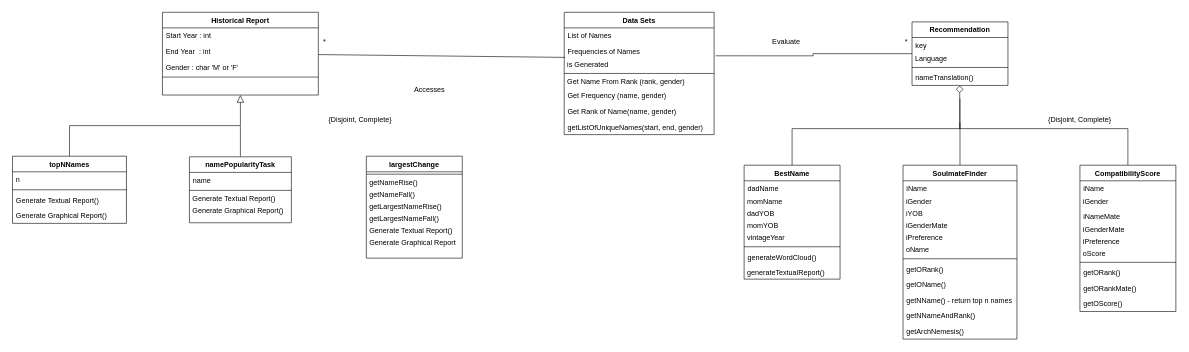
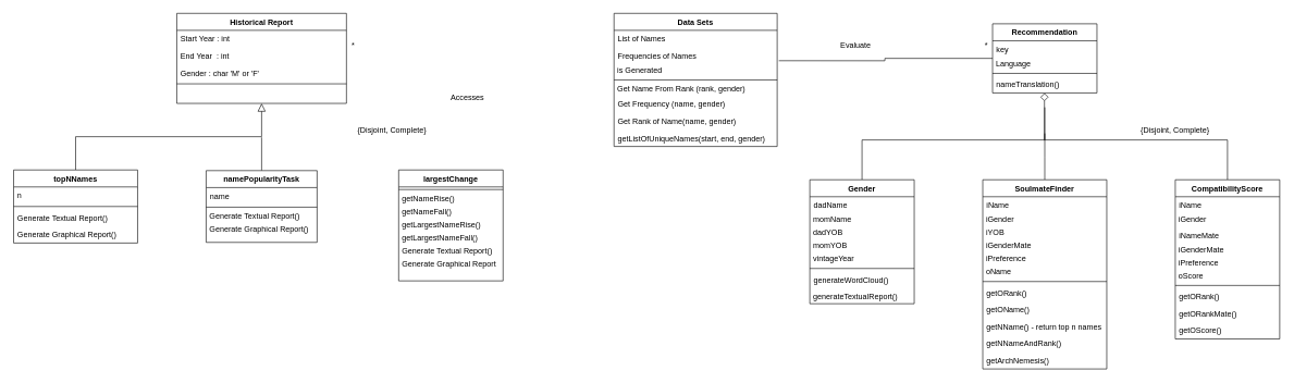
  <mxCell id="0" />
  <mxCell id="1" parent="0" />
  <mxCell id="2" value="" style="endArrow=block;endSize=10;endFill=0;shadow=0;strokeWidth=1;rounded=0;edgeStyle=elbowEdgeStyle;elbow=vertical;" parent="1" source="9" target="4" edge="1"><mxGeometry width="160" relative="1" as="geometry"><mxPoint x="330" y="103" as="sourcePoint" /><mxPoint x="330" y="103" as="targetPoint" /></mxGeometry></mxCell>
- <mxCell id="3" style="edgeStyle=none;rounded=0;orthogonalLoop=1;jettySize=auto;html=1;endArrow=none;endFill=0;strokeColor=#000000;entryX=0.006;entryY=-0.139;entryDx=0;entryDy=0;entryPerimeter=0;" parent="1" source="4" target="79" edge="1"><mxGeometry relative="1" as="geometry"><mxPoint x="850" y="89" as="targetPoint" /></mxGeometry></mxCell>
  <mxCell id="4" value="Historical Report" style="swimlane;fontStyle=1;align=center;verticalAlign=top;childLayout=stackLayout;horizontal=1;startSize=26;horizontalStack=0;resizeParent=1;resizeLast=0;collapsible=1;marginBottom=0;rounded=0;shadow=0;strokeWidth=1;" parent="1" vertex="1"><mxGeometry x="270" y="20" width="260" height="138" as="geometry"><mxRectangle x="230" y="140" width="160" height="26" as="alternateBounds" /></mxGeometry></mxCell>
  <mxCell id="5" value="Start Year : int" style="text;align=left;verticalAlign=top;spacingLeft=4;spacingRight=4;overflow=hidden;rotatable=0;points=[[0,0.5],[1,0.5]];portConstraint=eastwest;fontStyle=0" parent="4" vertex="1"><mxGeometry y="26" width="260" height="26" as="geometry" /></mxCell>
  <mxCell id="6" value="End Year  : int" style="text;align=left;verticalAlign=top;spacingLeft=4;spacingRight=4;overflow=hidden;rotatable=0;points=[[0,0.5],[1,0.5]];portConstraint=eastwest;rounded=0;shadow=0;html=0;" parent="4" vertex="1"><mxGeometry y="52" width="260" height="26" as="geometry" /></mxCell>
  <mxCell id="7" value="Gender : char 'M' or 'F'" style="text;align=left;verticalAlign=top;spacingLeft=4;spacingRight=4;overflow=hidden;rotatable=0;points=[[0,0.5],[1,0.5]];portConstraint=eastwest;rounded=0;shadow=0;html=0;" parent="4" vertex="1"><mxGeometry y="78" width="260" height="26" as="geometry" /></mxCell>
  <mxCell id="8" value="" style="line;html=1;strokeWidth=1;align=left;verticalAlign=middle;spacingTop=-1;spacingLeft=3;spacingRight=3;rotatable=0;labelPosition=right;points=[];portConstraint=eastwest;" parent="4" vertex="1"><mxGeometry y="104" width="260" height="8" as="geometry" /></mxCell>
  <mxCell id="9" value="topNNames" style="swimlane;fontStyle=1;align=center;verticalAlign=top;childLayout=stackLayout;horizontal=1;startSize=26;horizontalStack=0;resizeParent=1;resizeLast=0;collapsible=1;marginBottom=0;rounded=0;shadow=0;strokeWidth=1;" parent="1" vertex="1"><mxGeometry x="20" y="260" width="190" height="112" as="geometry"><mxRectangle x="130" y="380" width="160" height="26" as="alternateBounds" /></mxGeometry></mxCell>
  <mxCell id="10" value="n" style="text;align=left;verticalAlign=top;spacingLeft=4;spacingRight=4;overflow=hidden;rotatable=0;points=[[0,0.5],[1,0.5]];portConstraint=eastwest;" parent="9" vertex="1"><mxGeometry y="26" width="190" height="26" as="geometry" /></mxCell>
  <mxCell id="11" value="" style="line;html=1;strokeWidth=1;align=left;verticalAlign=middle;spacingTop=-1;spacingLeft=3;spacingRight=3;rotatable=0;labelPosition=right;points=[];portConstraint=eastwest;" parent="9" vertex="1"><mxGeometry y="52" width="190" height="8" as="geometry" /></mxCell>
  <mxCell id="12" value="Generate Textual Report()" style="text;align=left;verticalAlign=top;spacingLeft=4;spacingRight=4;overflow=hidden;rotatable=0;points=[[0,0.5],[1,0.5]];portConstraint=eastwest;fontStyle=0" parent="9" vertex="1"><mxGeometry y="60" width="190" height="26" as="geometry" /></mxCell>
  <mxCell id="13" value="Generate Graphical Report()" style="text;align=left;verticalAlign=top;spacingLeft=4;spacingRight=4;overflow=hidden;rotatable=0;points=[[0,0.5],[1,0.5]];portConstraint=eastwest;" parent="9" vertex="1"><mxGeometry y="86" width="190" height="26" as="geometry" /></mxCell>
  <mxCell id="14" value="largestChange" style="swimlane;fontStyle=1;align=center;verticalAlign=top;childLayout=stackLayout;horizontal=1;startSize=26;horizontalStack=0;resizeParent=1;resizeLast=0;collapsible=1;marginBottom=0;rounded=0;shadow=0;strokeWidth=1;" parent="1" vertex="1"><mxGeometry x="610" y="260" width="160" height="170" as="geometry"><mxRectangle x="340" y="380" width="170" height="26" as="alternateBounds" /></mxGeometry></mxCell>
  <mxCell id="15" value="" style="line;html=1;strokeWidth=1;align=left;verticalAlign=middle;spacingTop=-1;spacingLeft=3;spacingRight=3;rotatable=0;labelPosition=right;points=[];portConstraint=eastwest;" parent="14" vertex="1"><mxGeometry y="26" width="160" height="8" as="geometry" /></mxCell>
  <mxCell id="16" value="&amp;nbsp;getNameRise()" style="text;html=1;align=left;verticalAlign=middle;resizable=0;points=[];autosize=1;" parent="14" vertex="1"><mxGeometry y="34" width="160" height="20" as="geometry" /></mxCell>
  <mxCell id="17" value="&amp;nbsp;getNameFall()" style="text;html=1;align=left;verticalAlign=middle;resizable=0;points=[];autosize=1;" parent="14" vertex="1"><mxGeometry y="54" width="160" height="20" as="geometry" /></mxCell>
  <mxCell id="18" value="&amp;nbsp;getLargestNameRise()" style="text;html=1;align=left;verticalAlign=middle;resizable=0;points=[];autosize=1;" parent="14" vertex="1"><mxGeometry y="74" width="160" height="20" as="geometry" /></mxCell>
  <mxCell id="19" value="&amp;nbsp;getLargestNameFall()" style="text;html=1;align=left;verticalAlign=middle;resizable=0;points=[];autosize=1;" parent="14" vertex="1"><mxGeometry y="94" width="160" height="20" as="geometry" /></mxCell>
  <mxCell id="20" value="&amp;nbsp;Generate Textual Report()" style="text;html=1;align=left;verticalAlign=middle;resizable=0;points=[];autosize=1;" parent="14" vertex="1"><mxGeometry y="114" width="160" height="20" as="geometry" /></mxCell>
  <mxCell id="21" value="&amp;nbsp;Generate Graphical Report&amp;nbsp;" style="text;html=1;align=left;verticalAlign=middle;resizable=0;points=[];autosize=1;" parent="14" vertex="1"><mxGeometry y="134" width="160" height="20" as="geometry" /></mxCell>
  <mxCell id="22" value="" style="endArrow=none;html=1;exitX=0.5;exitY=0;exitDx=0;exitDy=0;" parent="1" source="24" edge="1"><mxGeometry width="50" height="50" relative="1" as="geometry"><mxPoint x="360" y="250" as="sourcePoint" /><mxPoint x="400" y="210" as="targetPoint" /></mxGeometry></mxCell>
  <mxCell id="23" value="{Disjoint, Complete}" style="text;html=1;strokeColor=none;fillColor=none;align=center;verticalAlign=middle;whiteSpace=wrap;rounded=0;" parent="1" vertex="1"><mxGeometry x="530" y="190" width="140" height="20" as="geometry" /></mxCell>
  <mxCell id="24" value="namePopularityTask" style="swimlane;fontStyle=1;align=center;verticalAlign=top;childLayout=stackLayout;horizontal=1;startSize=26;horizontalStack=0;resizeParent=1;resizeLast=0;collapsible=1;marginBottom=0;rounded=0;shadow=0;strokeWidth=1;" parent="1" vertex="1"><mxGeometry x="315" y="261" width="170" height="110" as="geometry"><mxRectangle x="340" y="380" width="170" height="26" as="alternateBounds" /></mxGeometry></mxCell>
  <mxCell id="25" value="name" style="text;align=left;verticalAlign=top;spacingLeft=4;spacingRight=4;overflow=hidden;rotatable=0;points=[[0,0.5],[1,0.5]];portConstraint=eastwest;" parent="24" vertex="1"><mxGeometry y="26" width="170" height="26" as="geometry" /></mxCell>
  <mxCell id="26" value="" style="line;html=1;strokeWidth=1;align=left;verticalAlign=middle;spacingTop=-1;spacingLeft=3;spacingRight=3;rotatable=0;labelPosition=right;points=[];portConstraint=eastwest;" parent="24" vertex="1"><mxGeometry y="52" width="170" height="8" as="geometry" /></mxCell>
  <mxCell id="27" value="&amp;nbsp;Generate Textual Report()" style="text;html=1;align=left;verticalAlign=middle;resizable=0;points=[];autosize=1;" parent="24" vertex="1"><mxGeometry y="60" width="170" height="20" as="geometry" /></mxCell>
  <mxCell id="28" value="&amp;nbsp;Generate Graphical Report()&amp;nbsp;" style="text;html=1;align=left;verticalAlign=middle;resizable=0;points=[];autosize=1;" parent="24" vertex="1"><mxGeometry y="80" width="170" height="20" as="geometry" /></mxCell>
  <mxCell id="29" value="*" style="text;html=1;align=center;verticalAlign=middle;resizable=0;points=[];autosize=1;" parent="1" vertex="1"><mxGeometry x="530" y="60" width="20" height="20" as="geometry" /></mxCell>
  <mxCell id="30" value="Accesses" style="text;html=1;align=center;verticalAlign=middle;resizable=0;points=[];autosize=1;" parent="1" vertex="1"><mxGeometry x="680" y="140" width="70" height="20" as="geometry" /></mxCell>
  <mxCell id="31" style="edgeStyle=orthogonalEdgeStyle;rounded=0;orthogonalLoop=1;jettySize=auto;html=1;endArrow=none;endFill=0;strokeColor=#000000;entryX=1.01;entryY=0.791;entryDx=0;entryDy=0;entryPerimeter=0;" parent="1" source="35" target="78" edge="1"><mxGeometry relative="1" as="geometry"><mxPoint x="1240" y="89" as="targetPoint" /></mxGeometry></mxCell>
  <mxCell id="32" style="edgeStyle=orthogonalEdgeStyle;rounded=0;orthogonalLoop=1;jettySize=auto;html=1;endArrow=none;endFill=0;strokeColor=#000000;" parent="1" source="60" edge="1"><mxGeometry relative="1" as="geometry"><mxPoint x="1600" y="204" as="targetPoint" /></mxGeometry></mxCell>
  <mxCell id="33" value="" style="endArrow=diamond;endSize=10;endFill=0;shadow=0;strokeWidth=1;rounded=0;edgeStyle=elbowEdgeStyle;elbow=vertical;exitX=0.5;exitY=0;exitDx=0;exitDy=0;entryX=0.497;entryY=1.005;entryDx=0;entryDy=0;entryPerimeter=0;" parent="1" source="40" target="39" edge="1"><mxGeometry width="160" relative="1" as="geometry"><mxPoint x="1890" y="248" as="sourcePoint" /><mxPoint x="1600" y="146" as="targetPoint" /><Array as="points"><mxPoint x="1640" y="214" /></Array></mxGeometry></mxCell>
  <mxCell id="34" style="edgeStyle=elbowEdgeStyle;rounded=0;orthogonalLoop=1;jettySize=auto;html=1;exitX=0.5;exitY=0;exitDx=0;exitDy=0;endArrow=none;endFill=0;strokeColor=#000000;elbow=vertical;" parent="1" source="51" edge="1"><mxGeometry relative="1" as="geometry"><mxPoint x="1600" y="164" as="targetPoint" /><Array as="points"><mxPoint x="1580" y="214" /><mxPoint x="1460" y="214" /></Array></mxGeometry></mxCell>
  <mxCell id="35" value="Recommendation" style="swimlane;fontStyle=1;align=center;verticalAlign=top;childLayout=stackLayout;horizontal=1;startSize=26;horizontalStack=0;resizeParent=1;resizeParentMax=0;resizeLast=0;collapsible=1;marginBottom=0;" parent="1" vertex="1"><mxGeometry x="1520" y="36" width="160" height="106" as="geometry" /></mxCell>
  <mxCell id="36" value="key" style="text;strokeColor=none;fillColor=none;align=left;verticalAlign=top;spacingLeft=4;spacingRight=4;overflow=hidden;rotatable=0;points=[[0,0.5],[1,0.5]];portConstraint=eastwest;" parent="35" vertex="1"><mxGeometry y="26" width="160" height="26" as="geometry" /></mxCell>
  <mxCell id="37" value="&amp;nbsp;Language" style="text;html=1;align=left;verticalAlign=middle;resizable=0;points=[];autosize=1;" parent="35" vertex="1"><mxGeometry y="52" width="160" height="20" as="geometry" /></mxCell>
  <mxCell id="38" value="" style="line;strokeWidth=1;fillColor=none;align=left;verticalAlign=middle;spacingTop=-1;spacingLeft=3;spacingRight=3;rotatable=0;labelPosition=right;points=[];portConstraint=eastwest;" parent="35" vertex="1"><mxGeometry y="72" width="160" height="8" as="geometry" /></mxCell>
  <mxCell id="39" value="nameTranslation()" style="text;strokeColor=none;fillColor=none;align=left;verticalAlign=top;spacingLeft=4;spacingRight=4;overflow=hidden;rotatable=0;points=[[0,0.5],[1,0.5]];portConstraint=eastwest;" parent="35" vertex="1"><mxGeometry y="80" width="160" height="26" as="geometry" /></mxCell>
  <mxCell id="40" value="CompatibilityScore" style="swimlane;fontStyle=1;align=center;verticalAlign=top;childLayout=stackLayout;horizontal=1;startSize=26;horizontalStack=0;resizeParent=1;resizeParentMax=0;resizeLast=0;collapsible=1;marginBottom=0;" parent="1" vertex="1"><mxGeometry x="1800" y="275" width="160" height="244" as="geometry" /></mxCell>
  <mxCell id="41" value="iName" style="text;strokeColor=none;fillColor=none;align=left;verticalAlign=top;spacingLeft=4;spacingRight=4;overflow=hidden;rotatable=0;points=[[0,0.5],[1,0.5]];portConstraint=eastwest;" parent="40" vertex="1"><mxGeometry y="26" width="160" height="26" as="geometry" /></mxCell>
  <mxCell id="42" value="&amp;nbsp;iGender" style="text;html=1;align=left;verticalAlign=middle;resizable=0;points=[];autosize=1;" parent="40" vertex="1"><mxGeometry y="52" width="160" height="20" as="geometry" /></mxCell>
  <mxCell id="43" value="iNameMate" style="text;strokeColor=none;fillColor=none;align=left;verticalAlign=top;spacingLeft=4;spacingRight=4;overflow=hidden;rotatable=0;points=[[0,0.5],[1,0.5]];portConstraint=eastwest;" parent="40" vertex="1"><mxGeometry y="72" width="160" height="26" as="geometry" /></mxCell>
  <mxCell id="44" value="&amp;nbsp;iGenderMate&lt;span style=&quot;color: rgba(0 , 0 , 0 , 0) ; font-family: monospace ; font-size: 0px&quot;&gt;%3CmxGraphModel%3E%3Croot%3E%3CmxCell%20id%3D%220%22%2F%3E%3CmxCell%20id%3D%221%22%20parent%3D%220%22%2F%3E%3CmxCell%20id%3D%222%22%20value%3D%22%26amp%3Bnbsp%3BiYOB%22%20style%3D%22text%3Bhtml%3D1%3Balign%3Dleft%3BverticalAlign%3Dmiddle%3Bresizable%3D0%3Bpoints%3D%5B%5D%3Bautosize%3D1%3B%22%20vertex%3D%221%22%20parent%3D%221%22%3E%3CmxGeometry%20x%3D%221640%22%20y%3D%22497%22%20width%3D%22160%22%20height%3D%2220%22%20as%3D%22geometry%22%2F%3E%3C%2FmxCell%3E%3C%2Froot%3E%3C%2FmxGraphModel%3E&lt;/span&gt;" style="text;html=1;align=left;verticalAlign=middle;resizable=0;points=[];autosize=1;" parent="40" vertex="1"><mxGeometry y="98" width="160" height="20" as="geometry" /></mxCell>
  <mxCell id="45" value="&amp;nbsp;iPreference" style="text;html=1;align=left;verticalAlign=middle;resizable=0;points=[];autosize=1;" parent="40" vertex="1"><mxGeometry y="118" width="160" height="20" as="geometry" /></mxCell>
  <mxCell id="46" value="&amp;nbsp;oScore" style="text;html=1;align=left;verticalAlign=middle;resizable=0;points=[];autosize=1;" parent="40" vertex="1"><mxGeometry y="138" width="160" height="20" as="geometry" /></mxCell>
  <mxCell id="47" value="" style="line;strokeWidth=1;fillColor=none;align=left;verticalAlign=middle;spacingTop=-1;spacingLeft=3;spacingRight=3;rotatable=0;labelPosition=right;points=[];portConstraint=eastwest;" parent="40" vertex="1"><mxGeometry y="158" width="160" height="8" as="geometry" /></mxCell>
  <mxCell id="48" value="getORank()" style="text;strokeColor=none;fillColor=none;align=left;verticalAlign=top;spacingLeft=4;spacingRight=4;overflow=hidden;rotatable=0;points=[[0,0.5],[1,0.5]];portConstraint=eastwest;" parent="40" vertex="1"><mxGeometry y="166" width="160" height="26" as="geometry" /></mxCell>
  <mxCell id="49" value="getORankMate()" style="text;strokeColor=none;fillColor=none;align=left;verticalAlign=top;spacingLeft=4;spacingRight=4;overflow=hidden;rotatable=0;points=[[0,0.5],[1,0.5]];portConstraint=eastwest;" parent="40" vertex="1"><mxGeometry y="192" width="160" height="26" as="geometry" /></mxCell>
  <mxCell id="50" value="getOScore()" style="text;strokeColor=none;fillColor=none;align=left;verticalAlign=top;spacingLeft=4;spacingRight=4;overflow=hidden;rotatable=0;points=[[0,0.5],[1,0.5]];portConstraint=eastwest;" parent="40" vertex="1"><mxGeometry y="218" width="160" height="26" as="geometry" /></mxCell>
- <mxCell id="51" value="BestName" style="swimlane;fontStyle=1;align=center;verticalAlign=top;childLayout=stackLayout;horizontal=1;startSize=26;horizontalStack=0;resizeParent=1;resizeParentMax=0;resizeLast=0;collapsible=1;marginBottom=0;" parent="1" vertex="1"><mxGeometry x="1240" y="275" width="160" height="190" as="geometry" /></mxCell>
+ <mxCell id="51" value="Gender" style="swimlane;fontStyle=1;align=center;verticalAlign=top;childLayout=stackLayout;horizontal=1;startSize=26;horizontalStack=0;resizeParent=1;resizeParentMax=0;resizeLast=0;collapsible=1;marginBottom=0;" parent="1" vertex="1"><mxGeometry x="1240" y="275" width="160" height="190" as="geometry" /></mxCell>
  <mxCell id="52" value="dadName" style="text;strokeColor=none;fillColor=none;align=left;verticalAlign=top;spacingLeft=4;spacingRight=4;overflow=hidden;rotatable=0;points=[[0,0.5],[1,0.5]];portConstraint=eastwest;" parent="51" vertex="1"><mxGeometry y="26" width="160" height="26" as="geometry" /></mxCell>
  <mxCell id="53" value="&amp;nbsp;momName" style="text;html=1;align=left;verticalAlign=middle;resizable=0;points=[];autosize=1;" parent="51" vertex="1"><mxGeometry y="52" width="160" height="20" as="geometry" /></mxCell>
  <mxCell id="54" value="&amp;nbsp;dadYOB" style="text;html=1;align=left;verticalAlign=middle;resizable=0;points=[];autosize=1;" parent="51" vertex="1"><mxGeometry y="72" width="160" height="20" as="geometry" /></mxCell>
  <mxCell id="55" value="&amp;nbsp;momYOB" style="text;html=1;align=left;verticalAlign=middle;resizable=0;points=[];autosize=1;" parent="51" vertex="1"><mxGeometry y="92" width="160" height="20" as="geometry" /></mxCell>
  <mxCell id="56" value="&amp;nbsp;vintageYear" style="text;html=1;align=left;verticalAlign=middle;resizable=0;points=[];autosize=1;" parent="51" vertex="1"><mxGeometry y="112" width="160" height="20" as="geometry" /></mxCell>
  <mxCell id="57" value="" style="line;strokeWidth=1;fillColor=none;align=left;verticalAlign=middle;spacingTop=-1;spacingLeft=3;spacingRight=3;rotatable=0;labelPosition=right;points=[];portConstraint=eastwest;" parent="51" vertex="1"><mxGeometry y="132" width="160" height="8" as="geometry" /></mxCell>
  <mxCell id="58" value="generateWordCloud()" style="text;strokeColor=none;fillColor=none;align=left;verticalAlign=top;spacingLeft=4;spacingRight=4;overflow=hidden;rotatable=0;points=[[0,0.5],[1,0.5]];portConstraint=eastwest;" parent="51" vertex="1"><mxGeometry y="140" width="160" height="30" as="geometry" /></mxCell>
  <mxCell id="59" value="&amp;nbsp;generateTextualReport()" style="text;html=1;align=left;verticalAlign=middle;resizable=0;points=[];autosize=1;" parent="51" vertex="1"><mxGeometry y="170" width="160" height="20" as="geometry" /></mxCell>
  <mxCell id="60" value="SoulmateFinder" style="swimlane;fontStyle=1;align=center;verticalAlign=top;childLayout=stackLayout;horizontal=1;startSize=26;horizontalStack=0;resizeParent=1;resizeParentMax=0;resizeLast=0;collapsible=1;marginBottom=0;" parent="1" vertex="1"><mxGeometry x="1505" y="275" width="190" height="290" as="geometry" /></mxCell>
  <mxCell id="61" value="iName" style="text;strokeColor=none;fillColor=none;align=left;verticalAlign=top;spacingLeft=4;spacingRight=4;overflow=hidden;rotatable=0;points=[[0,0.5],[1,0.5]];portConstraint=eastwest;" parent="60" vertex="1"><mxGeometry y="26" width="190" height="26" as="geometry" /></mxCell>
  <mxCell id="62" value="&amp;nbsp;iGender" style="text;html=1;align=left;verticalAlign=middle;resizable=0;points=[];autosize=1;" parent="60" vertex="1"><mxGeometry y="52" width="190" height="20" as="geometry" /></mxCell>
  <mxCell id="63" value="&amp;nbsp;iYOB" style="text;html=1;align=left;verticalAlign=middle;resizable=0;points=[];autosize=1;" parent="60" vertex="1"><mxGeometry y="72" width="190" height="20" as="geometry" /></mxCell>
  <mxCell id="64" value="&amp;nbsp;iGenderMate&lt;span style=&quot;color: rgba(0 , 0 , 0 , 0) ; font-family: monospace ; font-size: 0px&quot;&gt;%3CmxGraphModel%3E%3Croot%3E%3CmxCell%20id%3D%220%22%2F%3E%3CmxCell%20id%3D%221%22%20parent%3D%220%22%2F%3E%3CmxCell%20id%3D%222%22%20value%3D%22%26amp%3Bnbsp%3BiYOB%22%20style%3D%22text%3Bhtml%3D1%3Balign%3Dleft%3BverticalAlign%3Dmiddle%3Bresizable%3D0%3Bpoints%3D%5B%5D%3Bautosize%3D1%3B%22%20vertex%3D%221%22%20parent%3D%221%22%3E%3CmxGeometry%20x%3D%221640%22%20y%3D%22497%22%20width%3D%22160%22%20height%3D%2220%22%20as%3D%22geometry%22%2F%3E%3C%2FmxCell%3E%3C%2Froot%3E%3C%2FmxGraphModel%3E&lt;/span&gt;" style="text;html=1;align=left;verticalAlign=middle;resizable=0;points=[];autosize=1;" parent="60" vertex="1"><mxGeometry y="92" width="190" height="20" as="geometry" /></mxCell>
  <mxCell id="65" value="&amp;nbsp;iPreference" style="text;html=1;align=left;verticalAlign=middle;resizable=0;points=[];autosize=1;" parent="60" vertex="1"><mxGeometry y="112" width="190" height="20" as="geometry" /></mxCell>
  <mxCell id="66" value="&amp;nbsp;oName" style="text;html=1;align=left;verticalAlign=middle;resizable=0;points=[];autosize=1;" parent="60" vertex="1"><mxGeometry y="132" width="190" height="20" as="geometry" /></mxCell>
  <mxCell id="67" value="" style="line;strokeWidth=1;fillColor=none;align=left;verticalAlign=middle;spacingTop=-1;spacingLeft=3;spacingRight=3;rotatable=0;labelPosition=right;points=[];portConstraint=eastwest;" parent="60" vertex="1"><mxGeometry y="152" width="190" height="8" as="geometry" /></mxCell>
  <mxCell id="68" value="getORank()" style="text;strokeColor=none;fillColor=none;align=left;verticalAlign=top;spacingLeft=4;spacingRight=4;overflow=hidden;rotatable=0;points=[[0,0.5],[1,0.5]];portConstraint=eastwest;" parent="60" vertex="1"><mxGeometry y="160" width="190" height="26" as="geometry" /></mxCell>
  <mxCell id="69" value="getOName()" style="text;strokeColor=none;fillColor=none;align=left;verticalAlign=top;spacingLeft=4;spacingRight=4;overflow=hidden;rotatable=0;points=[[0,0.5],[1,0.5]];portConstraint=eastwest;" parent="60" vertex="1"><mxGeometry y="186" width="190" height="26" as="geometry" /></mxCell>
  <mxCell id="70" value="getNName() - return top n names" style="text;strokeColor=none;fillColor=none;align=left;verticalAlign=top;spacingLeft=4;spacingRight=4;overflow=hidden;rotatable=0;points=[[0,0.5],[1,0.5]];portConstraint=eastwest;" parent="60" vertex="1"><mxGeometry y="212" width="190" height="26" as="geometry" /></mxCell>
  <mxCell id="71" value="getNNameAndRank()" style="text;strokeColor=none;fillColor=none;align=left;verticalAlign=top;spacingLeft=4;spacingRight=4;overflow=hidden;rotatable=0;points=[[0,0.5],[1,0.5]];portConstraint=eastwest;" parent="60" vertex="1"><mxGeometry y="238" width="190" height="26" as="geometry" /></mxCell>
  <mxCell id="72" value="getArchNemesis()" style="text;strokeColor=none;fillColor=none;align=left;verticalAlign=top;spacingLeft=4;spacingRight=4;overflow=hidden;rotatable=0;points=[[0,0.5],[1,0.5]];portConstraint=eastwest;" parent="60" vertex="1"><mxGeometry y="264" width="190" height="26" as="geometry" /></mxCell>
  <mxCell id="73" value="{Disjoint, Complete}" style="text;html=1;strokeColor=none;fillColor=none;align=center;verticalAlign=middle;whiteSpace=wrap;rounded=0;" parent="1" vertex="1"><mxGeometry x="1730" y="190" width="140" height="20" as="geometry" /></mxCell>
  <mxCell id="74" value="Evaluate" style="text;html=1;align=center;verticalAlign=middle;resizable=0;points=[];autosize=1;" parent="1" vertex="1"><mxGeometry x="1280" y="60" width="60" height="20" as="geometry" /></mxCell>
  <mxCell id="75" value="*" style="text;html=1;align=center;verticalAlign=middle;resizable=0;points=[];autosize=1;" parent="1" vertex="1"><mxGeometry x="1500" y="60" width="20" height="20" as="geometry" /></mxCell>
  <mxCell id="76" value="Data Sets" style="swimlane;fontStyle=1;align=center;verticalAlign=top;childLayout=stackLayout;horizontal=1;startSize=26;horizontalStack=0;resizeParent=1;resizeLast=0;collapsible=1;marginBottom=0;rounded=0;shadow=0;strokeWidth=1;" parent="1" vertex="1"><mxGeometry x="940" y="20" width="250" height="204" as="geometry"><mxRectangle x="550" y="140" width="160" height="26" as="alternateBounds" /></mxGeometry></mxCell>
  <mxCell id="77" value="List of Names" style="text;align=left;verticalAlign=top;spacingLeft=4;spacingRight=4;overflow=hidden;rotatable=0;points=[[0,0.5],[1,0.5]];portConstraint=eastwest;" parent="76" vertex="1"><mxGeometry y="26" width="250" height="26" as="geometry" /></mxCell>
  <mxCell id="78" value="Frequencies of Names" style="text;align=left;verticalAlign=top;spacingLeft=4;spacingRight=4;overflow=hidden;rotatable=0;points=[[0,0.5],[1,0.5]];portConstraint=eastwest;rounded=0;shadow=0;html=0;" parent="76" vertex="1"><mxGeometry y="52" width="250" height="26" as="geometry" /></mxCell>
  <mxCell id="79" value="&amp;nbsp;is Generated" style="text;html=1;align=left;verticalAlign=middle;resizable=0;points=[];autosize=1;" parent="76" vertex="1"><mxGeometry y="78" width="250" height="20" as="geometry" /></mxCell>
  <mxCell id="80" value="" style="line;html=1;strokeWidth=1;align=left;verticalAlign=middle;spacingTop=-1;spacingLeft=3;spacingRight=3;rotatable=0;labelPosition=right;points=[];portConstraint=eastwest;" parent="76" vertex="1"><mxGeometry y="98" width="250" height="8" as="geometry" /></mxCell>
  <mxCell id="81" value="&amp;nbsp;Get Name From Rank (rank, gender)" style="text;html=1;align=left;verticalAlign=middle;resizable=0;points=[];autosize=1;" parent="76" vertex="1"><mxGeometry y="106" width="250" height="20" as="geometry" /></mxCell>
  <mxCell id="82" value="Get Frequency (name, gender)" style="text;align=left;verticalAlign=top;spacingLeft=4;spacingRight=4;overflow=hidden;rotatable=0;points=[[0,0.5],[1,0.5]];portConstraint=eastwest;" parent="76" vertex="1"><mxGeometry y="126" width="250" height="26" as="geometry" /></mxCell>
  <mxCell id="83" value="Get Rank of Name(name, gender)" style="text;align=left;verticalAlign=top;spacingLeft=4;spacingRight=4;overflow=hidden;rotatable=0;points=[[0,0.5],[1,0.5]];portConstraint=eastwest;" parent="76" vertex="1"><mxGeometry y="152" width="250" height="26" as="geometry" /></mxCell>
  <mxCell id="84" value="getListOfUniqueNames(start, end, gender)" style="text;align=left;verticalAlign=top;spacingLeft=4;spacingRight=4;overflow=hidden;rotatable=0;points=[[0,0.5],[1,0.5]];portConstraint=eastwest;" parent="76" vertex="1"><mxGeometry y="178" width="250" height="26" as="geometry" /></mxCell>
